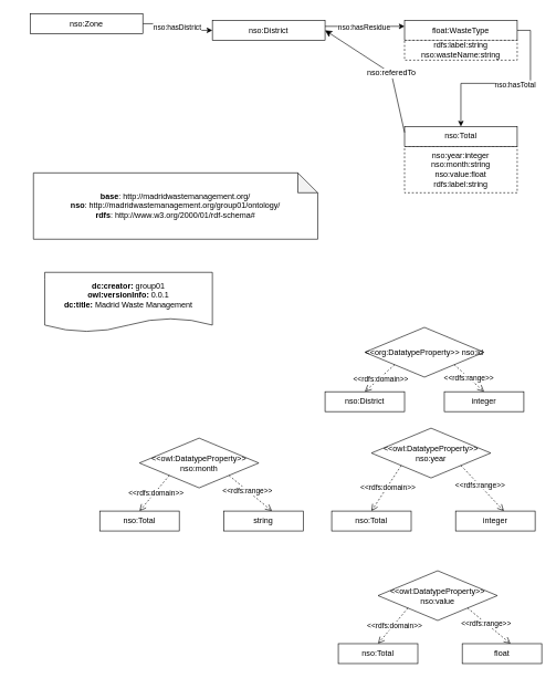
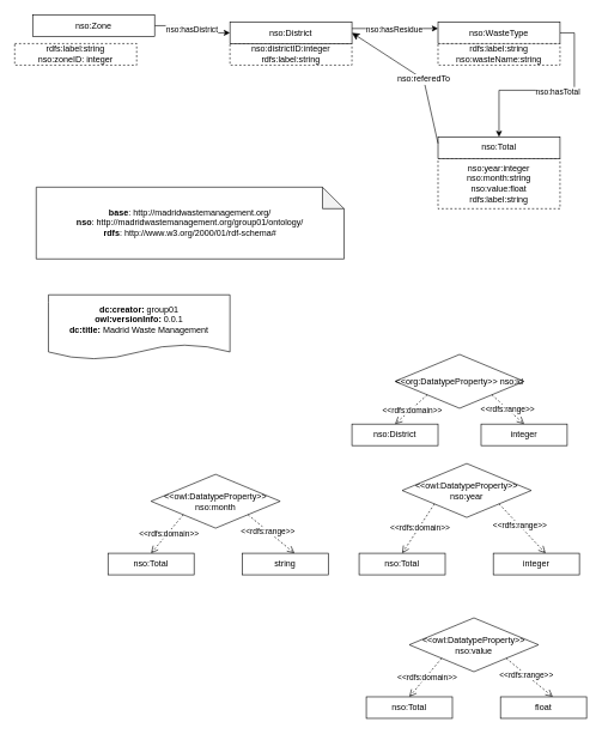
  <mxCell id="0" />
  <mxCell id="1" parent="0" />
+ <mxCell id="2" value="nso:districtID:integer&lt;br&gt;rdfs:label:string" style="rounded=0;whiteSpace=wrap;html=1;snapToPoint=1;points=[[0.1,0],[0.2,0],[0.3,0],[0.4,0],[0.5,0],[0.6,0],[0.7,0],[0.8,0],[0.9,0],[0,0.1],[0,0.3],[0,0.5],[0,0.7],[0,0.9],[0.1,1],[0.2,1],[0.3,1],[0.4,1],[0.5,1],[0.6,1],[0.7,1],[0.8,1],[0.9,1],[1,0.1],[1,0.3],[1,0.5],[1,0.7],[1,0.9]];dashed=1;" parent="1" vertex="1"><mxGeometry x="320" y="60" width="170" height="30" as="geometry" /></mxCell>
  <mxCell id="3" value="nso:District" style="rounded=0;whiteSpace=wrap;html=1;snapToPoint=1;points=[[0.1,0],[0.2,0],[0.3,0],[0.4,0],[0.5,0],[0.6,0],[0.7,0],[0.8,0],[0.9,0],[0,0.1],[0,0.3],[0,0.5],[0,0.7],[0,0.9],[0.1,1],[0.2,1],[0.3,1],[0.4,1],[0.5,1],[0.6,1],[0.7,1],[0.8,1],[0.9,1],[1,0.1],[1,0.3],[1,0.5],[1,0.7],[1,0.9]];" parent="1" vertex="1"><mxGeometry x="320" y="30" width="170" height="30" as="geometry" /></mxCell>
  <mxCell id="4" style="edgeStyle=orthogonalEdgeStyle;rounded=0;orthogonalLoop=1;jettySize=auto;html=1;entryX=0.5;entryY=0;entryDx=0;entryDy=0;exitX=1;exitY=0.5;exitDx=0;exitDy=0;" parent="1" source="6" target="10" edge="1"><mxGeometry relative="1" as="geometry"><mxPoint x="690" y="91" as="sourcePoint" /></mxGeometry></mxCell>
  <mxCell id="5" value="nso:hasTotal" style="edgeLabel;html=1;align=center;verticalAlign=middle;resizable=0;points=[];" parent="4" vertex="1" connectable="0"><mxGeometry x="-0.089" y="1" relative="1" as="geometry"><mxPoint x="-1" as="offset" /></mxGeometry></mxCell>
- <mxCell id="6" value="float:WasteType" style="rounded=0;whiteSpace=wrap;html=1;snapToPoint=1;points=[[0.1,0],[0.2,0],[0.3,0],[0.4,0],[0.5,0],[0.6,0],[0.7,0],[0.8,0],[0.9,0],[0,0.1],[0,0.3],[0,0.5],[0,0.7],[0,0.9],[0.1,1],[0.2,1],[0.3,1],[0.4,1],[0.5,1],[0.6,1],[0.7,1],[0.8,1],[0.9,1],[1,0.1],[1,0.3],[1,0.5],[1,0.7],[1,0.9]];" parent="1" vertex="1"><mxGeometry x="610" y="30" width="170" height="30" as="geometry" /></mxCell>
+ <mxCell id="6" value="nso:WasteType" style="rounded=0;whiteSpace=wrap;html=1;snapToPoint=1;points=[[0.1,0],[0.2,0],[0.3,0],[0.4,0],[0.5,0],[0.6,0],[0.7,0],[0.8,0],[0.9,0],[0,0.1],[0,0.3],[0,0.5],[0,0.7],[0,0.9],[0.1,1],[0.2,1],[0.3,1],[0.4,1],[0.5,1],[0.6,1],[0.7,1],[0.8,1],[0.9,1],[1,0.1],[1,0.3],[1,0.5],[1,0.7],[1,0.9]];" parent="1" vertex="1"><mxGeometry x="610" y="30" width="170" height="30" as="geometry" /></mxCell>
  <mxCell id="7" style="edgeStyle=orthogonalEdgeStyle;rounded=0;orthogonalLoop=1;jettySize=auto;html=1;exitX=1;exitY=0.3;exitDx=0;exitDy=0;entryX=0;entryY=0.3;entryDx=0;entryDy=0;" parent="1" source="3" target="6" edge="1"><mxGeometry relative="1" as="geometry"><mxPoint x="420" y="210" as="targetPoint" /></mxGeometry></mxCell>
  <mxCell id="8" value="nso:hasResidue" style="edgeLabel;html=1;align=center;verticalAlign=middle;resizable=0;points=[];" parent="7" vertex="1" connectable="0"><mxGeometry x="-0.039" y="-2" relative="1" as="geometry"><mxPoint as="offset" /></mxGeometry></mxCell>
  <mxCell id="9" value="nso:year:integer&lt;br&gt;nso:month:string&lt;br&gt;nso:value:float&lt;br&gt;rdfs:label:string" style="rounded=0;whiteSpace=wrap;html=1;snapToPoint=1;points=[[0.1,0],[0.2,0],[0.3,0],[0.4,0],[0.5,0],[0.6,0],[0.7,0],[0.8,0],[0.9,0],[0,0.1],[0,0.3],[0,0.5],[0,0.7],[0,0.9],[0.1,1],[0.2,1],[0.3,1],[0.4,1],[0.5,1],[0.6,1],[0.7,1],[0.8,1],[0.9,1],[1,0.1],[1,0.3],[1,0.5],[1,0.7],[1,0.9]];dashed=1;" parent="1" vertex="1"><mxGeometry x="610" y="220" width="170" height="70" as="geometry" /></mxCell>
  <mxCell id="10" value="nso:Total" style="rounded=0;whiteSpace=wrap;html=1;snapToPoint=1;points=[[0.1,0],[0.2,0],[0.3,0],[0.4,0],[0.5,0],[0.6,0],[0.7,0],[0.8,0],[0.9,0],[0,0.1],[0,0.3],[0,0.5],[0,0.7],[0,0.9],[0.1,1],[0.2,1],[0.3,1],[0.4,1],[0.5,1],[0.6,1],[0.7,1],[0.8,1],[0.9,1],[1,0.1],[1,0.3],[1,0.5],[1,0.7],[1,0.9]];" parent="1" vertex="1"><mxGeometry x="610" y="190" width="170" height="30" as="geometry" /></mxCell>
  <mxCell id="11" style="edgeStyle=orthogonalEdgeStyle;rounded=0;orthogonalLoop=1;jettySize=auto;html=1;exitX=1;exitY=0.5;exitDx=0;exitDy=0;entryX=0;entryY=0.5;entryDx=0;entryDy=0;" parent="1" source="13" target="3" edge="1"><mxGeometry relative="1" as="geometry" /></mxCell>
  <mxCell id="12" value="nso:hasDistrict" style="edgeLabel;html=1;align=center;verticalAlign=middle;resizable=0;points=[];" parent="11" vertex="1" connectable="0"><mxGeometry x="-0.017" y="-1" relative="1" as="geometry"><mxPoint as="offset" /></mxGeometry></mxCell>
  <mxCell id="13" value="nso:Zone" style="rounded=0;whiteSpace=wrap;html=1;snapToPoint=1;points=[[0.1,0],[0.2,0],[0.3,0],[0.4,0],[0.5,0],[0.6,0],[0.7,0],[0.8,0],[0.9,0],[0,0.1],[0,0.3],[0,0.5],[0,0.7],[0,0.9],[0.1,1],[0.2,1],[0.3,1],[0.4,1],[0.5,1],[0.6,1],[0.7,1],[0.8,1],[0.9,1],[1,0.1],[1,0.3],[1,0.5],[1,0.7],[1,0.9]];" parent="1" vertex="1"><mxGeometry x="45" y="20" width="170" height="30" as="geometry" /></mxCell>
  <mxCell id="14" value="&lt;div&gt;&lt;b&gt;base&lt;/b&gt;: http://madridwastemanagement.org/&lt;/div&gt;&lt;div&gt;&lt;b&gt;nso&lt;/b&gt;:&amp;nbsp;http://madridwastemanagement.org/group01/ontology/&lt;br&gt;&lt;/div&gt;&lt;div&gt;&lt;span style=&quot;background-color: initial;&quot;&gt;&lt;b&gt;rdfs&lt;/b&gt;: http://www.w3.org/2000/01/rdf-schema#&lt;br&gt;&lt;/span&gt;&lt;/div&gt;" style="shape=note;whiteSpace=wrap;html=1;backgroundOutline=1;darkOpacity=0.05;" parent="1" vertex="1"><mxGeometry x="50" y="260" width="429" height="100" as="geometry" /></mxCell>
  <mxCell id="15" value="&lt;div&gt;&amp;lt;&amp;lt;org:DatatypeProperty&amp;gt;&amp;gt; nso:id&lt;br&gt;&lt;/div&gt;" style="rhombus;whiteSpace=wrap;html=1;" parent="1" vertex="1"><mxGeometry x="550" y="493" width="180" height="75" as="geometry" /></mxCell>
  <mxCell id="16" value="integer" style="rounded=0;whiteSpace=wrap;html=1;snapToPoint=1;points=[[0.1,0],[0.2,0],[0.3,0],[0.4,0],[0.5,0],[0.6,0],[0.7,0],[0.8,0],[0.9,0],[0,0.1],[0,0.3],[0,0.5],[0,0.7],[0,0.9],[0.1,1],[0.2,1],[0.3,1],[0.4,1],[0.5,1],[0.6,1],[0.7,1],[0.8,1],[0.9,1],[1,0.1],[1,0.3],[1,0.5],[1,0.7],[1,0.9]];" parent="1" vertex="1"><mxGeometry x="670" y="590" width="120" height="30" as="geometry" /></mxCell>
  <mxCell id="17" value="nso:District" style="rounded=0;whiteSpace=wrap;html=1;snapToPoint=1;points=[[0.1,0],[0.2,0],[0.3,0],[0.4,0],[0.5,0],[0.6,0],[0.7,0],[0.8,0],[0.9,0],[0,0.1],[0,0.3],[0,0.5],[0,0.7],[0,0.9],[0.1,1],[0.2,1],[0.3,1],[0.4,1],[0.5,1],[0.6,1],[0.7,1],[0.8,1],[0.9,1],[1,0.1],[1,0.3],[1,0.5],[1,0.7],[1,0.9]];" parent="1" vertex="1"><mxGeometry x="490" y="590" width="120" height="30" as="geometry" /></mxCell>
  <mxCell id="18" value="" style="endArrow=open;html=1;fontColor=#000099;endFill=0;dashed=1;entryX=0.5;entryY=0;entryDx=0;entryDy=0;endSize=8;arcSize=0;exitX=1;exitY=1;exitDx=0;exitDy=0;rounded=0;" parent="1" source="15" target="16" edge="1"><mxGeometry width="50" height="50" relative="1" as="geometry"><mxPoint x="685" y="549" as="sourcePoint" /><mxPoint x="494.39" y="673" as="targetPoint" /></mxGeometry></mxCell>
  <mxCell id="19" value="&lt;div&gt;&amp;lt;&amp;lt;rdfs:range&amp;gt;&amp;gt;&lt;/div&gt;" style="edgeLabel;html=1;align=center;verticalAlign=middle;resizable=0;points=[];" parent="18" vertex="1" connectable="0"><mxGeometry x="-0.352" y="-1" relative="1" as="geometry"><mxPoint x="7.82" y="5.56" as="offset" /></mxGeometry></mxCell>
  <mxCell id="20" value="" style="endArrow=open;html=1;fontColor=#000099;endFill=0;dashed=1;endSize=8;entryX=0.5;entryY=0;entryDx=0;entryDy=0;arcSize=0;exitX=0;exitY=1;exitDx=0;exitDy=0;rounded=0;" parent="1" source="15" target="17" edge="1"><mxGeometry width="50" height="50" relative="1" as="geometry"><mxPoint x="509.997" y="673.607" as="sourcePoint" /><mxPoint x="561.39" y="648" as="targetPoint" /></mxGeometry></mxCell>
  <mxCell id="21" value="&lt;div&gt;&amp;lt;&amp;lt;rdfs:domain&amp;gt;&amp;gt;&lt;/div&gt;" style="edgeLabel;html=1;align=center;verticalAlign=middle;resizable=0;points=[];" parent="20" vertex="1" connectable="0"><mxGeometry x="-0.055" y="2" relative="1" as="geometry"><mxPoint x="-1" as="offset" /></mxGeometry></mxCell>
  <mxCell id="22" value="&lt;div&gt;&amp;lt;&amp;lt;owl:DatatypeProperty&amp;gt;&amp;gt; nso:year&lt;br&gt;&lt;/div&gt;" style="rhombus;whiteSpace=wrap;html=1;" parent="1" vertex="1"><mxGeometry x="560" y="645" width="180" height="75" as="geometry" /></mxCell>
  <mxCell id="23" value="" style="endArrow=open;html=1;fontColor=#000099;endFill=0;dashed=1;entryX=0.608;entryY=0;entryDx=0;entryDy=0;endSize=8;arcSize=0;exitX=1;exitY=1;exitDx=0;exitDy=0;rounded=0;entryPerimeter=0;" parent="1" source="22" target="28" edge="1"><mxGeometry width="50" height="50" relative="1" as="geometry"><mxPoint x="695" y="716" as="sourcePoint" /><mxPoint x="750" y="765" as="targetPoint" /></mxGeometry></mxCell>
  <mxCell id="24" value="&lt;div&gt;&amp;lt;&amp;lt;rdfs:range&amp;gt;&amp;gt;&lt;/div&gt;" style="edgeLabel;html=1;align=center;verticalAlign=middle;resizable=0;points=[];" parent="23" vertex="1" connectable="0"><mxGeometry x="-0.352" y="-1" relative="1" as="geometry"><mxPoint x="7.82" y="5.56" as="offset" /></mxGeometry></mxCell>
  <mxCell id="25" value="" style="endArrow=open;html=1;fontColor=#000099;endFill=0;dashed=1;endSize=8;arcSize=0;exitX=0;exitY=1;exitDx=0;exitDy=0;rounded=0;entryX=0.5;entryY=0;entryDx=0;entryDy=0;" parent="1" source="22" target="27" edge="1"><mxGeometry width="50" height="50" relative="1" as="geometry"><mxPoint x="519.997" y="840.607" as="sourcePoint" /><mxPoint x="560" y="765" as="targetPoint" /></mxGeometry></mxCell>
  <mxCell id="26" value="&lt;div&gt;&amp;lt;&amp;lt;rdfs:domain&amp;gt;&amp;gt;&lt;/div&gt;" style="edgeLabel;html=1;align=center;verticalAlign=middle;resizable=0;points=[];" parent="25" vertex="1" connectable="0"><mxGeometry x="-0.055" y="2" relative="1" as="geometry"><mxPoint x="-1" as="offset" /></mxGeometry></mxCell>
  <mxCell id="27" value="nso:Total" style="rounded=0;whiteSpace=wrap;html=1;snapToPoint=1;points=[[0.1,0],[0.2,0],[0.3,0],[0.4,0],[0.5,0],[0.6,0],[0.7,0],[0.8,0],[0.9,0],[0,0.1],[0,0.3],[0,0.5],[0,0.7],[0,0.9],[0.1,1],[0.2,1],[0.3,1],[0.4,1],[0.5,1],[0.6,1],[0.7,1],[0.8,1],[0.9,1],[1,0.1],[1,0.3],[1,0.5],[1,0.7],[1,0.9]];" parent="1" vertex="1"><mxGeometry x="500" y="770" width="120" height="30" as="geometry" /></mxCell>
  <mxCell id="28" value="integer" style="rounded=0;whiteSpace=wrap;html=1;snapToPoint=1;points=[[0.1,0],[0.2,0],[0.3,0],[0.4,0],[0.5,0],[0.6,0],[0.7,0],[0.8,0],[0.9,0],[0,0.1],[0,0.3],[0,0.5],[0,0.7],[0,0.9],[0.1,1],[0.2,1],[0.3,1],[0.4,1],[0.5,1],[0.6,1],[0.7,1],[0.8,1],[0.9,1],[1,0.1],[1,0.3],[1,0.5],[1,0.7],[1,0.9]];" parent="1" vertex="1"><mxGeometry x="687" y="770" width="120" height="30" as="geometry" /></mxCell>
  <mxCell id="29" value="&lt;div&gt;&amp;lt;&amp;lt;owl:DatatypeProperty&amp;gt;&amp;gt; nso:month&lt;br&gt;&lt;/div&gt;" style="rhombus;whiteSpace=wrap;html=1;" parent="1" vertex="1"><mxGeometry x="210" y="660" width="180" height="75" as="geometry" /></mxCell>
  <mxCell id="30" value="" style="endArrow=open;html=1;fontColor=#000099;endFill=0;dashed=1;entryX=0.608;entryY=0;entryDx=0;entryDy=0;endSize=8;arcSize=0;exitX=1;exitY=1;exitDx=0;exitDy=0;rounded=0;entryPerimeter=0;" parent="1" source="29" target="35" edge="1"><mxGeometry width="50" height="50" relative="1" as="geometry"><mxPoint x="345" y="716" as="sourcePoint" /><mxPoint x="400" y="765" as="targetPoint" /></mxGeometry></mxCell>
  <mxCell id="31" value="&lt;div&gt;&amp;lt;&amp;lt;rdfs:range&amp;gt;&amp;gt;&lt;/div&gt;" style="edgeLabel;html=1;align=center;verticalAlign=middle;resizable=0;points=[];" parent="30" vertex="1" connectable="0"><mxGeometry x="-0.352" y="-1" relative="1" as="geometry"><mxPoint x="7.82" y="5.56" as="offset" /></mxGeometry></mxCell>
  <mxCell id="32" value="" style="endArrow=open;html=1;fontColor=#000099;endFill=0;dashed=1;endSize=8;arcSize=0;exitX=0;exitY=1;exitDx=0;exitDy=0;rounded=0;entryX=0.5;entryY=0;entryDx=0;entryDy=0;" parent="1" source="29" target="34" edge="1"><mxGeometry width="50" height="50" relative="1" as="geometry"><mxPoint x="169.997" y="840.607" as="sourcePoint" /><mxPoint x="210" y="765" as="targetPoint" /></mxGeometry></mxCell>
  <mxCell id="33" value="&lt;div&gt;&amp;lt;&amp;lt;rdfs:domain&amp;gt;&amp;gt;&lt;/div&gt;" style="edgeLabel;html=1;align=center;verticalAlign=middle;resizable=0;points=[];" parent="32" vertex="1" connectable="0"><mxGeometry x="-0.055" y="2" relative="1" as="geometry"><mxPoint x="-1" as="offset" /></mxGeometry></mxCell>
  <mxCell id="34" value="nso:Total" style="rounded=0;whiteSpace=wrap;html=1;snapToPoint=1;points=[[0.1,0],[0.2,0],[0.3,0],[0.4,0],[0.5,0],[0.6,0],[0.7,0],[0.8,0],[0.9,0],[0,0.1],[0,0.3],[0,0.5],[0,0.7],[0,0.9],[0.1,1],[0.2,1],[0.3,1],[0.4,1],[0.5,1],[0.6,1],[0.7,1],[0.8,1],[0.9,1],[1,0.1],[1,0.3],[1,0.5],[1,0.7],[1,0.9]];" parent="1" vertex="1"><mxGeometry x="150" y="770" width="120" height="30" as="geometry" /></mxCell>
  <mxCell id="35" value="string" style="rounded=0;whiteSpace=wrap;html=1;snapToPoint=1;points=[[0.1,0],[0.2,0],[0.3,0],[0.4,0],[0.5,0],[0.6,0],[0.7,0],[0.8,0],[0.9,0],[0,0.1],[0,0.3],[0,0.5],[0,0.7],[0,0.9],[0.1,1],[0.2,1],[0.3,1],[0.4,1],[0.5,1],[0.6,1],[0.7,1],[0.8,1],[0.9,1],[1,0.1],[1,0.3],[1,0.5],[1,0.7],[1,0.9]];" parent="1" vertex="1"><mxGeometry x="337" y="770" width="120" height="30" as="geometry" /></mxCell>
  <mxCell id="36" value="&lt;div&gt;&lt;b&gt;dc:creator:&lt;/b&gt;&amp;nbsp;group01&lt;/div&gt;&lt;div&gt;&lt;b&gt;owl:versionInfo:&lt;/b&gt; 0.0.1&lt;/div&gt;&lt;div&gt;&lt;b&gt;dc:title:&lt;/b&gt;&amp;nbsp;Madrid Waste Management&lt;/div&gt;" style="shape=document;whiteSpace=wrap;html=1;boundedLbl=1;labelBackgroundColor=#ffffff;strokeColor=#000000;fontSize=12;fontColor=#000000;size=0.233;" parent="1" vertex="1"><mxGeometry x="67" y="410" width="253" height="90" as="geometry" /></mxCell>
  <mxCell id="37" value="" style="endArrow=classic;html=1;entryX=1;entryY=0.5;entryDx=0;entryDy=0;endSize=8;arcSize=0;rounded=0;exitX=0;exitY=0.3;exitDx=0;exitDy=0;" parent="1" source="10" target="3" edge="1"><mxGeometry width="50" height="50" relative="1" as="geometry"><mxPoint x="550" y="190" as="sourcePoint" /><mxPoint x="487" y="290" as="targetPoint" /><Array as="points"><mxPoint x="590" y="110" /></Array></mxGeometry></mxCell>
  <mxCell id="38" value="nso:referedTo" style="text;html=1;align=center;verticalAlign=middle;resizable=0;points=[];labelBackgroundColor=#ffffff;" parent="37" vertex="1" connectable="0"><mxGeometry x="-0.127" relative="1" as="geometry"><mxPoint as="offset" /></mxGeometry></mxCell>
  <mxCell id="39" value="rdfs:label:string&lt;br&gt;nso:wasteName:string" style="rounded=0;whiteSpace=wrap;html=1;snapToPoint=1;points=[[0.1,0],[0.2,0],[0.3,0],[0.4,0],[0.5,0],[0.6,0],[0.7,0],[0.8,0],[0.9,0],[0,0.1],[0,0.3],[0,0.5],[0,0.7],[0,0.9],[0.1,1],[0.2,1],[0.3,1],[0.4,1],[0.5,1],[0.6,1],[0.7,1],[0.8,1],[0.9,1],[1,0.1],[1,0.3],[1,0.5],[1,0.7],[1,0.9]];dashed=1;" parent="1" vertex="1"><mxGeometry x="610" y="60" width="170" height="30" as="geometry" /></mxCell>
+ <mxCell id="40" value="rdfs:label:string&lt;br&gt;nso:zoneID: integer" style="rounded=0;whiteSpace=wrap;html=1;snapToPoint=1;points=[[0.1,0],[0.2,0],[0.3,0],[0.4,0],[0.5,0],[0.6,0],[0.7,0],[0.8,0],[0.9,0],[0,0.1],[0,0.3],[0,0.5],[0,0.7],[0,0.9],[0.1,1],[0.2,1],[0.3,1],[0.4,1],[0.5,1],[0.6,1],[0.7,1],[0.8,1],[0.9,1],[1,0.1],[1,0.3],[1,0.5],[1,0.7],[1,0.9]];dashed=1;" parent="1" vertex="1"><mxGeometry x="20" y="60" width="170" height="30" as="geometry" /></mxCell>
  <mxCell id="41" value="&lt;div&gt;&amp;lt;&amp;lt;owl:DatatypeProperty&amp;gt;&amp;gt; nso:value&lt;br&gt;&lt;/div&gt;" style="rhombus;whiteSpace=wrap;html=1;" parent="1" vertex="1"><mxGeometry x="570" y="860" width="180" height="75" as="geometry" /></mxCell>
  <mxCell id="42" value="" style="endArrow=open;html=1;fontColor=#000099;endFill=0;dashed=1;entryX=0.608;entryY=0;entryDx=0;entryDy=0;endSize=8;arcSize=0;exitX=1;exitY=1;exitDx=0;exitDy=0;rounded=0;entryPerimeter=0;" parent="1" source="41" target="47" edge="1"><mxGeometry width="50" height="50" relative="1" as="geometry"><mxPoint x="705" y="916" as="sourcePoint" /><mxPoint x="760" y="965" as="targetPoint" /></mxGeometry></mxCell>
  <mxCell id="43" value="&lt;div&gt;&amp;lt;&amp;lt;rdfs:range&amp;gt;&amp;gt;&lt;/div&gt;" style="edgeLabel;html=1;align=center;verticalAlign=middle;resizable=0;points=[];" parent="42" vertex="1" connectable="0"><mxGeometry x="-0.352" y="-1" relative="1" as="geometry"><mxPoint x="7.82" y="5.56" as="offset" /></mxGeometry></mxCell>
  <mxCell id="44" value="" style="endArrow=open;html=1;fontColor=#000099;endFill=0;dashed=1;endSize=8;arcSize=0;exitX=0;exitY=1;exitDx=0;exitDy=0;rounded=0;entryX=0.5;entryY=0;entryDx=0;entryDy=0;" parent="1" source="41" target="46" edge="1"><mxGeometry width="50" height="50" relative="1" as="geometry"><mxPoint x="529.997" y="1040.607" as="sourcePoint" /><mxPoint x="570" y="965" as="targetPoint" /></mxGeometry></mxCell>
  <mxCell id="45" value="&lt;div&gt;&amp;lt;&amp;lt;rdfs:domain&amp;gt;&amp;gt;&lt;/div&gt;" style="edgeLabel;html=1;align=center;verticalAlign=middle;resizable=0;points=[];" parent="44" vertex="1" connectable="0"><mxGeometry x="-0.055" y="2" relative="1" as="geometry"><mxPoint x="-1" as="offset" /></mxGeometry></mxCell>
  <mxCell id="46" value="nso:Total" style="rounded=0;whiteSpace=wrap;html=1;snapToPoint=1;points=[[0.1,0],[0.2,0],[0.3,0],[0.4,0],[0.5,0],[0.6,0],[0.7,0],[0.8,0],[0.9,0],[0,0.1],[0,0.3],[0,0.5],[0,0.7],[0,0.9],[0.1,1],[0.2,1],[0.3,1],[0.4,1],[0.5,1],[0.6,1],[0.7,1],[0.8,1],[0.9,1],[1,0.1],[1,0.3],[1,0.5],[1,0.7],[1,0.9]];" parent="1" vertex="1"><mxGeometry x="510" y="970" width="120" height="30" as="geometry" /></mxCell>
  <mxCell id="47" value="float" style="rounded=0;whiteSpace=wrap;html=1;snapToPoint=1;points=[[0.1,0],[0.2,0],[0.3,0],[0.4,0],[0.5,0],[0.6,0],[0.7,0],[0.8,0],[0.9,0],[0,0.1],[0,0.3],[0,0.5],[0,0.7],[0,0.9],[0.1,1],[0.2,1],[0.3,1],[0.4,1],[0.5,1],[0.6,1],[0.7,1],[0.8,1],[0.9,1],[1,0.1],[1,0.3],[1,0.5],[1,0.7],[1,0.9]];" parent="1" vertex="1"><mxGeometry x="697" y="970" width="120" height="30" as="geometry" /></mxCell>
